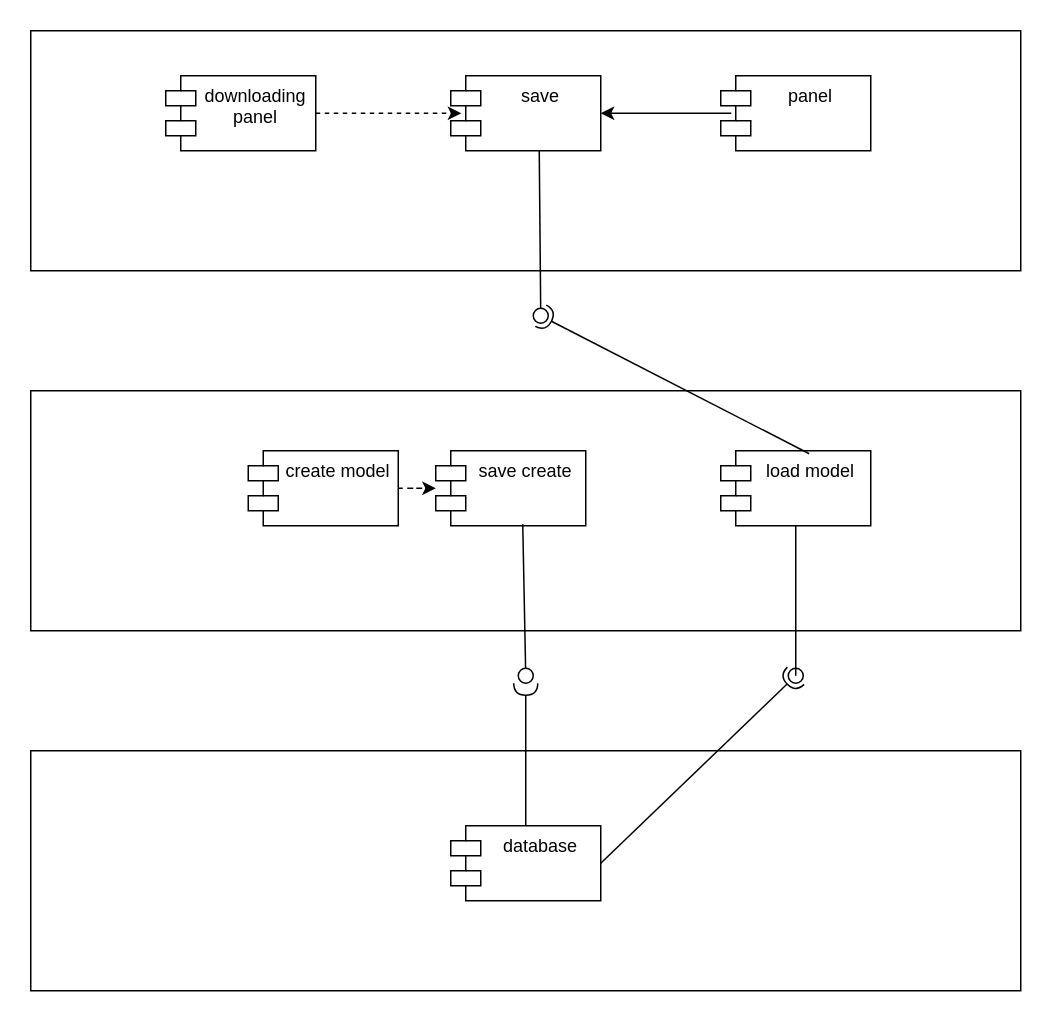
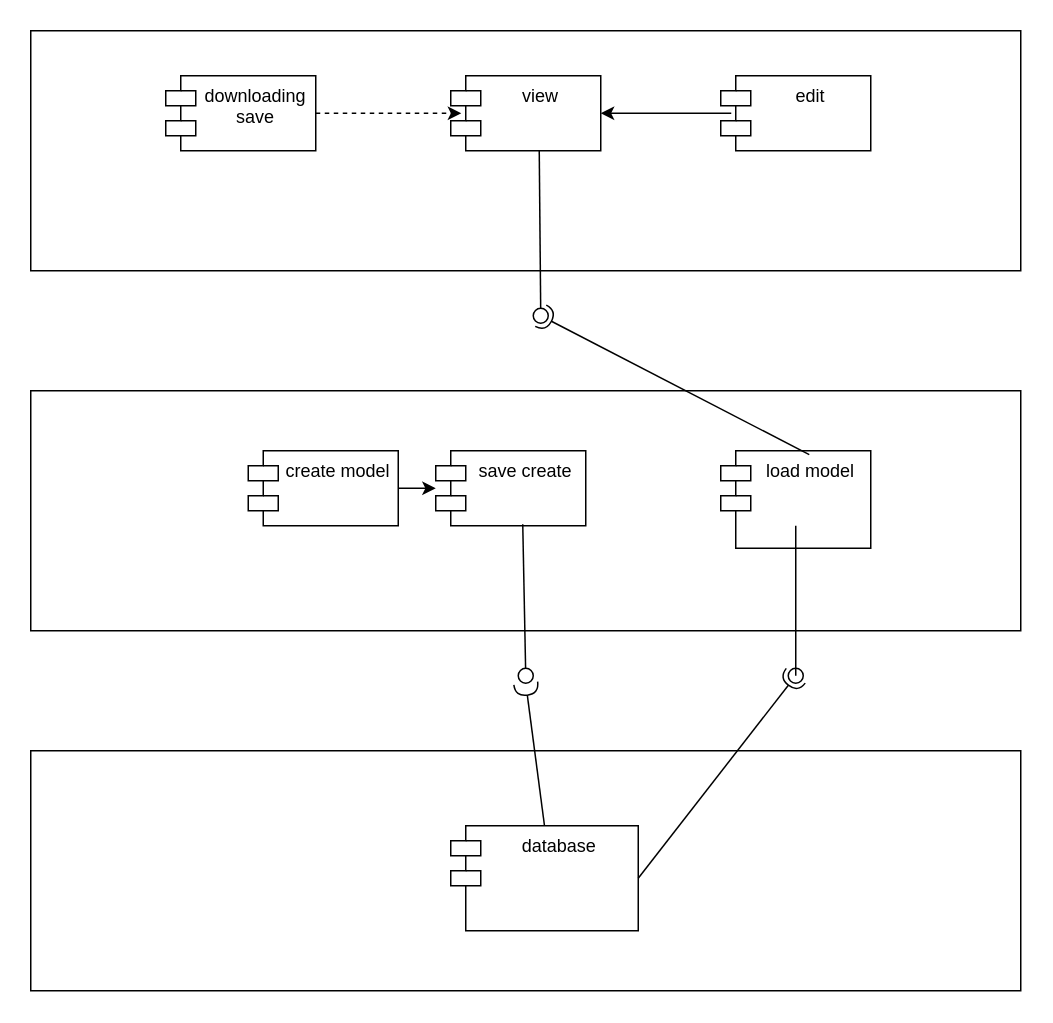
  <mxCell id="0" />
  <mxCell id="1" parent="0" />
  <mxCell id="2" value="&lt;br&gt;" style="html=1;whiteSpace=wrap;" vertex="1" parent="1"><mxGeometry x="20" y="20" width="660" height="160" as="geometry" /></mxCell>
- <mxCell id="3" value="downloading panel" style="shape=module;align=left;spacingLeft=20;align=center;verticalAlign=top;whiteSpace=wrap;html=1;" vertex="1" parent="1"><mxGeometry x="110" y="50" width="100" height="50" as="geometry" /></mxCell>
- <mxCell id="4" value="panel" style="shape=module;align=left;spacingLeft=20;align=center;verticalAlign=top;whiteSpace=wrap;html=1;" vertex="1" parent="1"><mxGeometry x="480" y="50" width="100" height="50" as="geometry" /></mxCell>
- <mxCell id="5" value="save" style="shape=module;align=left;spacingLeft=20;align=center;verticalAlign=top;whiteSpace=wrap;html=1;" vertex="1" parent="1"><mxGeometry x="300" y="50" width="100" height="50" as="geometry" /></mxCell>
+ <mxCell id="3" value="downloading save" style="shape=module;align=left;spacingLeft=20;align=center;verticalAlign=top;whiteSpace=wrap;html=1;" vertex="1" parent="1"><mxGeometry x="110" y="50" width="100" height="50" as="geometry" /></mxCell>
+ <mxCell id="4" value="edit" style="shape=module;align=left;spacingLeft=20;align=center;verticalAlign=top;whiteSpace=wrap;html=1;" vertex="1" parent="1"><mxGeometry x="480" y="50" width="100" height="50" as="geometry" /></mxCell>
+ <mxCell id="5" value="view" style="shape=module;align=left;spacingLeft=20;align=center;verticalAlign=top;whiteSpace=wrap;html=1;" vertex="1" parent="1"><mxGeometry x="300" y="50" width="100" height="50" as="geometry" /></mxCell>
  <mxCell id="6" value="" style="html=1;whiteSpace=wrap;" vertex="1" parent="1"><mxGeometry x="20" y="260" width="660" height="160" as="geometry" /></mxCell>
- <mxCell id="7" value="load model" style="shape=module;align=left;spacingLeft=20;align=center;verticalAlign=top;whiteSpace=wrap;html=1;" vertex="1" parent="1"><mxGeometry x="480" y="300" width="100" height="50" as="geometry" /></mxCell>
- <mxCell id="8" value="" style="edgeStyle=orthogonalEdgeStyle;rounded=0;orthogonalLoop=1;jettySize=auto;html=1;dashed=1;" edge="1" parent="1" source="9" target="12"><mxGeometry relative="1" as="geometry" /></mxCell>
+ <mxCell id="7" value="load model" style="shape=module;align=left;spacingLeft=20;align=center;verticalAlign=top;whiteSpace=wrap;html=1;" vertex="1" parent="1"><mxGeometry x="480" y="300" width="100" height="65" as="geometry" /></mxCell>
+ <mxCell id="8" value="" style="edgeStyle=orthogonalEdgeStyle;rounded=0;orthogonalLoop=1;jettySize=auto;html=1;" edge="1" parent="1" source="9" target="12"><mxGeometry relative="1" as="geometry" /></mxCell>
  <mxCell id="9" value="create model" style="shape=module;align=left;spacingLeft=20;align=center;verticalAlign=top;whiteSpace=wrap;html=1;" vertex="1" parent="1"><mxGeometry x="165" y="300" width="100" height="50" as="geometry" /></mxCell>
  <mxCell id="10" value="" style="html=1;whiteSpace=wrap;" vertex="1" parent="1"><mxGeometry x="20" y="500" width="660" height="160" as="geometry" /></mxCell>
- <mxCell id="11" value="database" style="shape=module;align=left;spacingLeft=20;align=center;verticalAlign=top;whiteSpace=wrap;html=1;" vertex="1" parent="1"><mxGeometry x="300" y="550" width="100" height="50" as="geometry" /></mxCell>
+ <mxCell id="11" value="database" style="shape=module;align=left;spacingLeft=20;align=center;verticalAlign=top;whiteSpace=wrap;html=1;" vertex="1" parent="1"><mxGeometry x="300" y="550" width="125" height="70" as="geometry" /></mxCell>
  <mxCell id="12" value="save create&lt;br&gt;" style="shape=module;align=left;spacingLeft=20;align=center;verticalAlign=top;whiteSpace=wrap;html=1;" vertex="1" parent="1"><mxGeometry x="290" y="300" width="100" height="50" as="geometry" /></mxCell>
  <mxCell id="13" value="" style="ellipse;whiteSpace=wrap;html=1;align=center;aspect=fixed;fillColor=none;strokeColor=none;resizable=0;perimeter=centerPerimeter;rotatable=0;allowArrows=0;points=[];outlineConnect=1;" vertex="1" parent="1"><mxGeometry x="345" y="400" width="10" height="10" as="geometry" /></mxCell>
  <mxCell id="14" value="" style="ellipse;whiteSpace=wrap;html=1;align=center;aspect=fixed;fillColor=none;strokeColor=none;resizable=0;perimeter=centerPerimeter;rotatable=0;allowArrows=0;points=[];outlineConnect=1;" vertex="1" parent="1"><mxGeometry x="155" y="460" width="10" height="10" as="geometry" /></mxCell>
  <mxCell id="15" value="" style="edgeStyle=orthogonalEdgeStyle;rounded=0;orthogonalLoop=1;jettySize=auto;html=1;exitX=1;exitY=0.5;exitDx=0;exitDy=0;entryX=0.07;entryY=0.5;entryDx=0;entryDy=0;entryPerimeter=0;dashed=1;" edge="1" parent="1" source="3" target="5"><mxGeometry relative="1" as="geometry"><mxPoint x="420" y="95" as="sourcePoint" /><mxPoint x="500" y="95" as="targetPoint" /></mxGeometry></mxCell>
  <mxCell id="16" value="" style="edgeStyle=orthogonalEdgeStyle;rounded=0;orthogonalLoop=1;jettySize=auto;html=1;exitX=0.07;exitY=0.5;exitDx=0;exitDy=0;exitPerimeter=0;entryX=1;entryY=0.5;entryDx=0;entryDy=0;" edge="1" parent="1" source="4" target="5"><mxGeometry relative="1" as="geometry"><mxPoint x="430" y="105" as="sourcePoint" /><mxPoint x="510" y="105" as="targetPoint" /></mxGeometry></mxCell>
  <mxCell id="17" value="" style="rounded=0;orthogonalLoop=1;jettySize=auto;html=1;endArrow=halfCircle;endFill=0;endSize=6;strokeWidth=1;sketch=0;exitX=0.59;exitY=0.04;exitDx=0;exitDy=0;exitPerimeter=0;" edge="1" parent="1" source="7"><mxGeometry relative="1" as="geometry"><mxPoint x="370" y="405" as="sourcePoint" /><mxPoint x="360" y="210" as="targetPoint" /></mxGeometry></mxCell>
  <mxCell id="18" value="" style="rounded=0;orthogonalLoop=1;jettySize=auto;html=1;endArrow=oval;endFill=0;sketch=0;sourcePerimeterSpacing=0;targetPerimeterSpacing=0;endSize=10;exitX=0.59;exitY=1;exitDx=0;exitDy=0;exitPerimeter=0;" edge="1" parent="1" source="5"><mxGeometry relative="1" as="geometry"><mxPoint x="330" y="405" as="sourcePoint" /><mxPoint x="360" y="210" as="targetPoint" /></mxGeometry></mxCell>
  <mxCell id="19" value="" style="ellipse;whiteSpace=wrap;html=1;align=center;aspect=fixed;fillColor=none;strokeColor=none;resizable=0;perimeter=centerPerimeter;rotatable=0;allowArrows=0;points=[];outlineConnect=1;" vertex="1" parent="1"><mxGeometry x="345" y="400" width="10" height="10" as="geometry" /></mxCell>
  <mxCell id="20" value="" style="rounded=0;orthogonalLoop=1;jettySize=auto;html=1;endArrow=halfCircle;endFill=0;endSize=6;strokeWidth=1;sketch=0;exitX=1;exitY=0.5;exitDx=0;exitDy=0;" edge="1" parent="1" source="11"><mxGeometry relative="1" as="geometry"><mxPoint x="370" y="405" as="sourcePoint" /><mxPoint x="530" y="450" as="targetPoint" /></mxGeometry></mxCell>
  <mxCell id="21" value="" style="rounded=0;orthogonalLoop=1;jettySize=auto;html=1;endArrow=oval;endFill=0;sketch=0;sourcePerimeterSpacing=0;targetPerimeterSpacing=0;endSize=10;" edge="1" parent="1"><mxGeometry relative="1" as="geometry"><mxPoint x="530" y="450" as="sourcePoint" /><mxPoint x="530" y="450" as="targetPoint" /><Array as="points"><mxPoint x="530" y="450" /><mxPoint x="530" y="350" /></Array></mxGeometry></mxCell>
  <mxCell id="22" value="" style="ellipse;whiteSpace=wrap;html=1;align=center;aspect=fixed;fillColor=none;strokeColor=none;resizable=0;perimeter=centerPerimeter;rotatable=0;allowArrows=0;points=[];outlineConnect=1;" vertex="1" parent="1"><mxGeometry x="345" y="400" width="10" height="10" as="geometry" /></mxCell>
  <mxCell id="23" value="" style="rounded=0;orthogonalLoop=1;jettySize=auto;html=1;endArrow=halfCircle;endFill=0;endSize=6;strokeWidth=1;sketch=0;exitX=0.5;exitY=0;exitDx=0;exitDy=0;" edge="1" target="25" parent="1" source="11"><mxGeometry relative="1" as="geometry"><mxPoint x="370" y="405" as="sourcePoint" /></mxGeometry></mxCell>
  <mxCell id="24" value="" style="rounded=0;orthogonalLoop=1;jettySize=auto;html=1;endArrow=oval;endFill=0;sketch=0;sourcePerimeterSpacing=0;targetPerimeterSpacing=0;endSize=10;exitX=0.58;exitY=0.98;exitDx=0;exitDy=0;exitPerimeter=0;" edge="1" parent="1" source="12"><mxGeometry relative="1" as="geometry"><mxPoint x="330" y="405" as="sourcePoint" /><mxPoint x="350" y="450" as="targetPoint" /></mxGeometry></mxCell>
  <mxCell id="25" value="" style="ellipse;whiteSpace=wrap;html=1;align=center;aspect=fixed;fillColor=none;strokeColor=none;resizable=0;perimeter=centerPerimeter;rotatable=0;allowArrows=0;points=[];outlineConnect=1;" vertex="1" parent="1"><mxGeometry x="345" y="450" width="10" height="10" as="geometry" /></mxCell>
